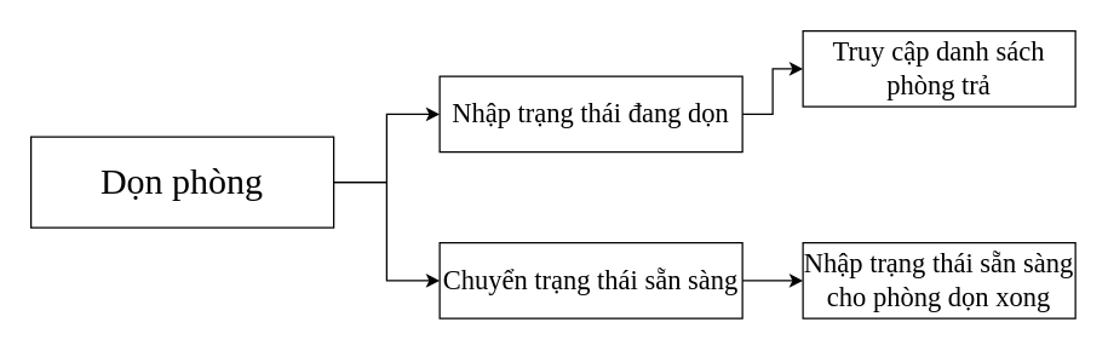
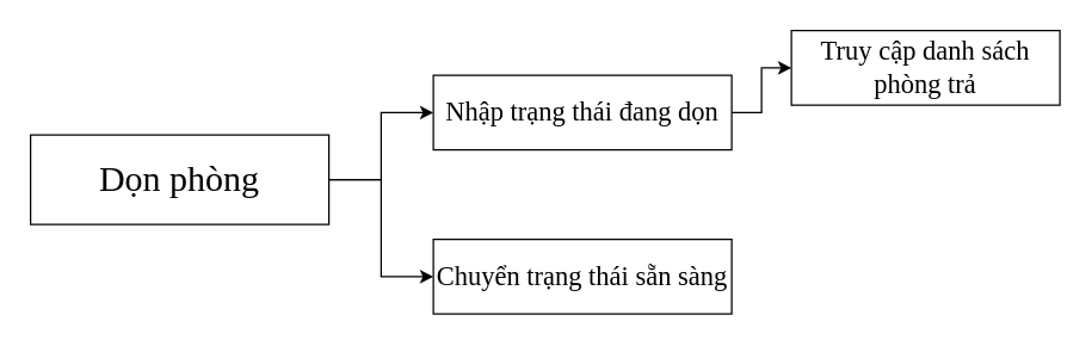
  <mxCell id="0" />
  <mxCell id="1" parent="0" />
  <mxCell id="2" style="edgeStyle=orthogonalEdgeStyle;rounded=0;orthogonalLoop=1;jettySize=auto;html=1;exitX=1;exitY=0.5;exitDx=0;exitDy=0;entryX=0;entryY=0.5;entryDx=0;entryDy=0;fontFamily=Times New Roman;fontSize=18;" parent="1" source="4" target="6" edge="1"><mxGeometry relative="1" as="geometry" /></mxCell>
  <mxCell id="3" style="edgeStyle=orthogonalEdgeStyle;rounded=0;orthogonalLoop=1;jettySize=auto;html=1;exitX=1;exitY=0.5;exitDx=0;exitDy=0;entryX=0;entryY=0.5;entryDx=0;entryDy=0;fontFamily=Times New Roman;fontSize=18;" parent="1" source="4" target="8" edge="1"><mxGeometry relative="1" as="geometry" /></mxCell>
  <mxCell id="4" value="&lt;font style=&quot;font-size: 24px&quot;&gt;Dọn phòng&lt;/font&gt;" style="rounded=0;whiteSpace=wrap;html=1;fontFamily=Times New Roman;fontSize=18;" parent="1" vertex="1"><mxGeometry x="20" y="90" width="200" height="60" as="geometry" /></mxCell>
  <mxCell id="5" style="edgeStyle=orthogonalEdgeStyle;rounded=0;orthogonalLoop=1;jettySize=auto;html=1;exitX=1;exitY=0.5;exitDx=0;exitDy=0;entryX=0;entryY=0.5;entryDx=0;entryDy=0;fontFamily=Times New Roman;fontSize=18;" parent="1" source="6" target="9" edge="1"><mxGeometry relative="1" as="geometry" /></mxCell>
  <mxCell id="6" value="&lt;font&gt;&lt;font style=&quot;font-size: 18px&quot;&gt;Nhập trạng thái đang dọn&lt;/font&gt;&lt;br&gt;&lt;/font&gt;" style="rounded=0;whiteSpace=wrap;html=1;fontFamily=Times New Roman;fontSize=18;" parent="1" vertex="1"><mxGeometry x="290" y="50" width="200" height="50" as="geometry" /></mxCell>
- <mxCell id="7" style="edgeStyle=orthogonalEdgeStyle;rounded=0;orthogonalLoop=1;jettySize=auto;html=1;exitX=1;exitY=0.5;exitDx=0;exitDy=0;entryX=0;entryY=0.5;entryDx=0;entryDy=0;fontFamily=Times New Roman;fontSize=18;" parent="1" source="8" target="10" edge="1"><mxGeometry relative="1" as="geometry" /></mxCell>
  <mxCell id="8" value="&lt;font&gt;&lt;font style=&quot;font-size: 18px&quot;&gt;Chuyển trạng thái sẵn sàng&lt;/font&gt;&lt;br&gt;&lt;/font&gt;" style="rounded=0;whiteSpace=wrap;html=1;fontFamily=Times New Roman;fontSize=18;" parent="1" vertex="1"><mxGeometry x="290" y="160" width="200" height="50" as="geometry" /></mxCell>
  <mxCell id="9" value="&lt;font&gt;&lt;font style=&quot;font-size: 18px&quot;&gt;Truy cập danh sách phòng trả&lt;/font&gt;&lt;br&gt;&lt;/font&gt;" style="rounded=0;whiteSpace=wrap;html=1;fontFamily=Times New Roman;fontSize=18;" parent="1" vertex="1"><mxGeometry x="530" y="20" width="180" height="50" as="geometry" /></mxCell>
- <mxCell id="10" value="&lt;font&gt;Nhập trạng thái sẵn sàng cho phòng dọn xong&lt;br&gt;&lt;/font&gt;" style="rounded=0;whiteSpace=wrap;html=1;fontFamily=Times New Roman;fontSize=18;" parent="1" vertex="1"><mxGeometry x="530" y="160" width="180" height="50" as="geometry" /></mxCell>
